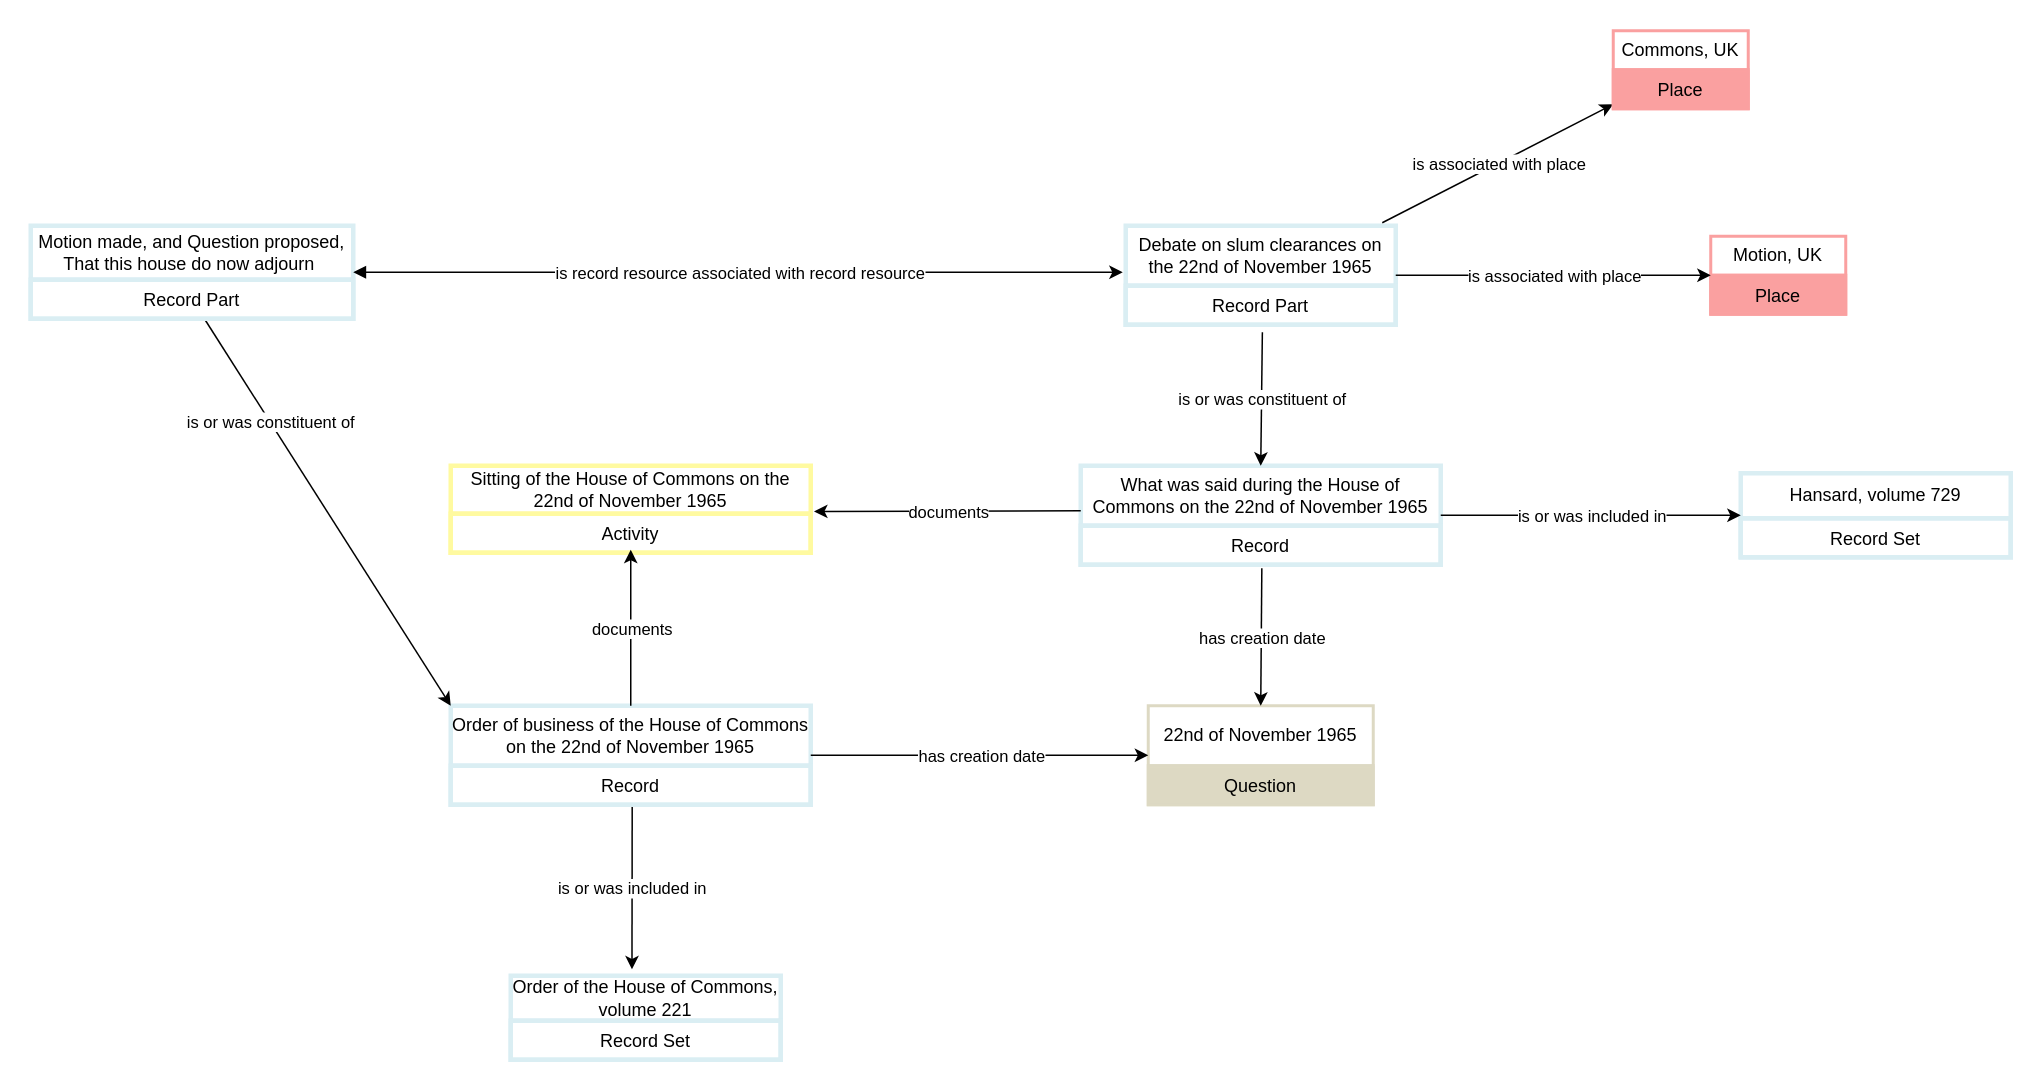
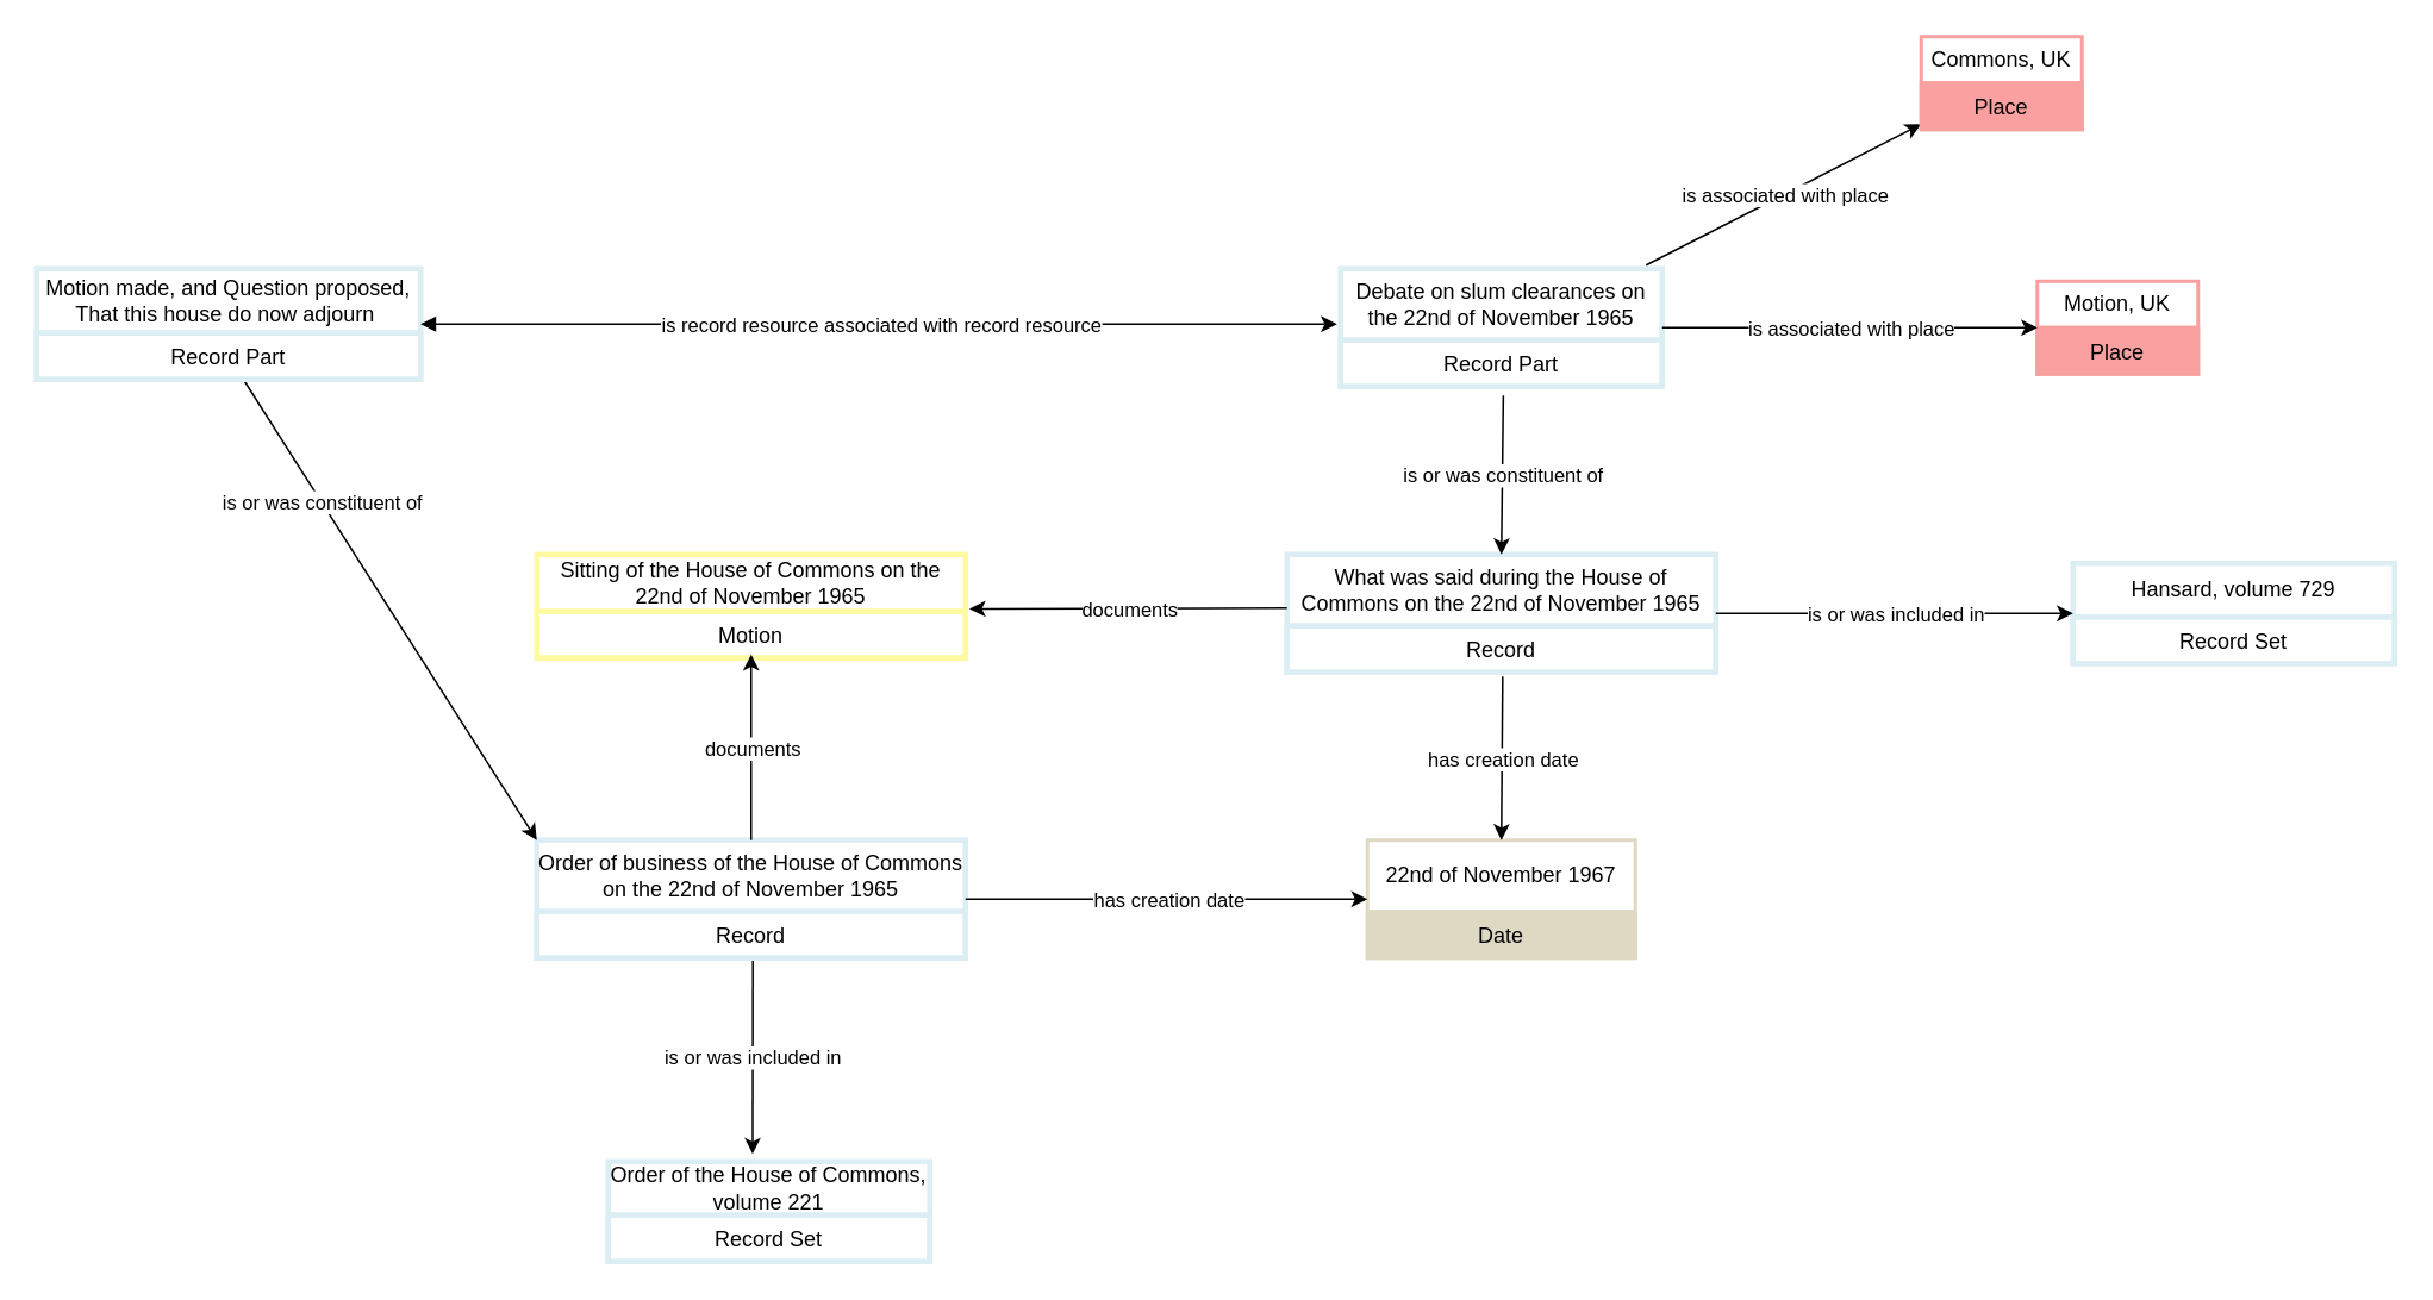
  <mxCell id="0" />
  <mxCell id="1" parent="0" />
  <mxCell id="2" value="What was said during the House of Commons on the 22nd of November 1965" style="swimlane;fontStyle=0;childLayout=stackLayout;horizontal=1;startSize=40;strokeColor=#DAEEF3;strokeWidth=3;fillColor=none;horizontalStack=0;resizeParent=1;resizeParentMax=0;resizeLast=0;collapsible=1;marginBottom=0;whiteSpace=wrap;html=1;" parent="1" vertex="1"><mxGeometry x="720" y="310" width="240" height="66" as="geometry" /></mxCell>
  <mxCell id="3" value="Record" style="text;strokeColor=#DAEEF3;strokeWidth=3;fillColor=none;align=center;verticalAlign=top;spacingLeft=4;spacingRight=4;overflow=hidden;rotatable=0;points=[[0,0.5],[1,0.5]];portConstraint=eastwest;whiteSpace=wrap;html=1;" parent="2" vertex="1"><mxGeometry y="40" width="240" height="26" as="geometry" /></mxCell>
  <mxCell id="4" value="Debate on slum clearances on the 22nd of November 1965" style="swimlane;fontStyle=0;childLayout=stackLayout;horizontal=1;startSize=40;strokeColor=#DAEEF3;strokeWidth=3;fillColor=none;horizontalStack=0;resizeParent=1;resizeParentMax=0;resizeLast=0;collapsible=1;marginBottom=0;whiteSpace=wrap;html=1;" parent="1" vertex="1"><mxGeometry x="750" y="150" width="180" height="66" as="geometry" /></mxCell>
  <mxCell id="5" value="Record Part" style="text;strokeColor=#DAEEF3;strokeWidth=3;fillColor=none;align=center;verticalAlign=top;spacingLeft=4;spacingRight=4;overflow=hidden;rotatable=0;points=[[0,0.5],[1,0.5]];portConstraint=eastwest;whiteSpace=wrap;html=1;" parent="4" vertex="1"><mxGeometry y="40" width="180" height="26" as="geometry" /></mxCell>
  <mxCell id="6" value="" style="endArrow=classic;html=1;rounded=0;exitX=0.506;exitY=1.192;exitDx=0;exitDy=0;exitPerimeter=0;entryX=0.5;entryY=0;entryDx=0;entryDy=0;" parent="1" source="5" target="2" edge="1"><mxGeometry relative="1" as="geometry"><mxPoint x="680" y="290" as="sourcePoint" /><mxPoint x="870" y="290" as="targetPoint" /></mxGeometry></mxCell>
  <mxCell id="7" value="is or was constituent of" style="edgeLabel;resizable=0;html=1;;align=center;verticalAlign=middle;" parent="6" connectable="0" vertex="1"><mxGeometry relative="1" as="geometry" /></mxCell>
  <mxCell id="8" value="Sitting of the House of Commons on the 22nd of November 1965" style="swimlane;fontStyle=0;childLayout=stackLayout;horizontal=1;startSize=32;strokeColor=#FFFAA0;strokeWidth=3;fillColor=none;horizontalStack=0;resizeParent=1;resizeParentMax=0;resizeLast=0;collapsible=1;marginBottom=0;whiteSpace=wrap;html=1;" parent="1" vertex="1"><mxGeometry x="300" y="310" width="240" height="58" as="geometry" /></mxCell>
- <mxCell id="9" value="Activity" style="text;strokeColor=#FFFAA0;strokeWidth=3;fillColor=none;align=center;verticalAlign=top;spacingLeft=4;spacingRight=4;overflow=hidden;rotatable=0;points=[[0,0.5],[1,0.5]];portConstraint=eastwest;whiteSpace=wrap;html=1;" parent="8" vertex="1"><mxGeometry y="32" width="240" height="26" as="geometry" /></mxCell>
+ <mxCell id="9" value="Motion" style="text;strokeColor=#FFFAA0;strokeWidth=3;fillColor=none;align=center;verticalAlign=top;spacingLeft=4;spacingRight=4;overflow=hidden;rotatable=0;points=[[0,0.5],[1,0.5]];portConstraint=eastwest;whiteSpace=wrap;html=1;" parent="8" vertex="1"><mxGeometry y="32" width="240" height="26" as="geometry" /></mxCell>
  <mxCell id="10" value="" style="endArrow=classic;html=1;rounded=0;entryX=1.009;entryY=-0.059;entryDx=0;entryDy=0;entryPerimeter=0;" parent="1" target="9" edge="1"><mxGeometry relative="1" as="geometry"><mxPoint x="720" y="340" as="sourcePoint" /><mxPoint x="490" y="340" as="targetPoint" /></mxGeometry></mxCell>
  <mxCell id="11" value="documents" style="edgeLabel;resizable=0;html=1;;align=center;verticalAlign=middle;" parent="10" connectable="0" vertex="1"><mxGeometry relative="1" as="geometry" /></mxCell>
  <mxCell id="12" value="" style="endArrow=classic;html=1;rounded=0;exitX=0.95;exitY=-0.03;exitDx=0;exitDy=0;exitPerimeter=0;" parent="1" source="4" target="14" edge="1"><mxGeometry relative="1" as="geometry"><mxPoint x="1000" y="180" as="sourcePoint" /><mxPoint x="1160" y="130" as="targetPoint" /></mxGeometry></mxCell>
  <mxCell id="13" value="is associated with place" style="edgeLabel;resizable=0;html=1;;align=center;verticalAlign=middle;" parent="12" connectable="0" vertex="1"><mxGeometry relative="1" as="geometry" /></mxCell>
  <mxCell id="14" value="Commons, UK" style="swimlane;fontStyle=0;childLayout=stackLayout;horizontal=1;startSize=26;strokeColor=#FAA0A0;strokeWidth=2;fillColor=none;horizontalStack=0;resizeParent=1;resizeParentMax=0;resizeLast=0;collapsible=1;marginBottom=0;whiteSpace=wrap;html=1;" parent="1" vertex="1"><mxGeometry x="1075" y="20" width="90" height="52" as="geometry" /></mxCell>
  <mxCell id="15" value="Place" style="text;strokeColor=#FAA0A0;strokeWidth=2;fillColor=#FAA0A0;align=center;verticalAlign=top;spacingLeft=4;spacingRight=4;overflow=hidden;rotatable=0;points=[[0,0.5],[1,0.5]];portConstraint=eastwest;whiteSpace=wrap;html=1;" parent="14" vertex="1"><mxGeometry y="26" width="90" height="26" as="geometry" /></mxCell>
  <mxCell id="16" value="Motion, UK" style="swimlane;fontStyle=0;childLayout=stackLayout;horizontal=1;startSize=26;strokeColor=#FAA0A0;strokeWidth=2;fillColor=none;horizontalStack=0;resizeParent=1;resizeParentMax=0;resizeLast=0;collapsible=1;marginBottom=0;whiteSpace=wrap;html=1;" parent="1" vertex="1"><mxGeometry x="1140" y="157" width="90" height="52" as="geometry" /></mxCell>
  <mxCell id="17" value="Place" style="text;strokeColor=#FAA0A0;strokeWidth=2;fillColor=#FAA0A0;align=center;verticalAlign=top;spacingLeft=4;spacingRight=4;overflow=hidden;rotatable=0;points=[[0,0.5],[1,0.5]];portConstraint=eastwest;whiteSpace=wrap;html=1;" parent="16" vertex="1"><mxGeometry y="26" width="90" height="26" as="geometry" /></mxCell>
  <mxCell id="18" value="" style="endArrow=classic;html=1;rounded=0;exitX=1;exitY=0.5;exitDx=0;exitDy=0;entryX=0;entryY=0.5;entryDx=0;entryDy=0;" parent="1" source="4" target="16" edge="1"><mxGeometry relative="1" as="geometry"><mxPoint x="980" y="206" as="sourcePoint" /><mxPoint x="1117" y="110" as="targetPoint" /></mxGeometry></mxCell>
  <mxCell id="19" value="is associated with place" style="edgeLabel;resizable=0;html=1;;align=center;verticalAlign=middle;" parent="18" connectable="0" vertex="1"><mxGeometry relative="1" as="geometry" /></mxCell>
  <mxCell id="20" value="Order of business of the House of Commons on the 22nd of November 1965" style="swimlane;fontStyle=0;childLayout=stackLayout;horizontal=1;startSize=40;strokeColor=#DAEEF3;strokeWidth=3;fillColor=none;horizontalStack=0;resizeParent=1;resizeParentMax=0;resizeLast=0;collapsible=1;marginBottom=0;whiteSpace=wrap;html=1;" parent="1" vertex="1"><mxGeometry x="300" y="470" width="240" height="66" as="geometry" /></mxCell>
  <mxCell id="21" value="Record" style="text;strokeColor=#DAEEF3;strokeWidth=3;fillColor=none;align=center;verticalAlign=top;spacingLeft=4;spacingRight=4;overflow=hidden;rotatable=0;points=[[0,0.5],[1,0.5]];portConstraint=eastwest;whiteSpace=wrap;html=1;" parent="20" vertex="1"><mxGeometry y="40" width="240" height="26" as="geometry" /></mxCell>
  <mxCell id="22" value="" style="endArrow=classic;html=1;rounded=0;exitX=0.5;exitY=0;exitDx=0;exitDy=0;entryX=0.5;entryY=0.923;entryDx=0;entryDy=0;entryPerimeter=0;" parent="1" source="20" target="9" edge="1"><mxGeometry relative="1" as="geometry"><mxPoint x="135" y="439" as="sourcePoint" /><mxPoint x="420" y="300" as="targetPoint" /></mxGeometry></mxCell>
  <mxCell id="23" value="documents" style="edgeLabel;resizable=0;html=1;;align=center;verticalAlign=middle;" parent="22" connectable="0" vertex="1"><mxGeometry relative="1" as="geometry" /></mxCell>
- <mxCell id="24" value="22nd of November 1965" style="swimlane;fontStyle=0;childLayout=stackLayout;horizontal=1;startSize=40;strokeColor=#DDD9C3;strokeWidth=2;fillColor=none;horizontalStack=0;resizeParent=1;resizeParentMax=0;resizeLast=0;collapsible=1;marginBottom=0;whiteSpace=wrap;html=1;" parent="1" vertex="1"><mxGeometry x="765" y="470" width="150" height="66" as="geometry" /></mxCell>
- <mxCell id="25" value="Question" style="text;strokeColor=#DDD9C3;strokeWidth=2;fillColor=#DDD9C3;align=center;verticalAlign=top;spacingLeft=4;spacingRight=4;overflow=hidden;rotatable=0;points=[[0,0.5],[1,0.5]];portConstraint=eastwest;whiteSpace=wrap;html=1;" parent="24" vertex="1"><mxGeometry y="40" width="150" height="26" as="geometry" /></mxCell>
+ <mxCell id="24" value="22nd of November 1967" style="swimlane;fontStyle=0;childLayout=stackLayout;horizontal=1;startSize=40;strokeColor=#DDD9C3;strokeWidth=2;fillColor=none;horizontalStack=0;resizeParent=1;resizeParentMax=0;resizeLast=0;collapsible=1;marginBottom=0;whiteSpace=wrap;html=1;" parent="1" vertex="1"><mxGeometry x="765" y="470" width="150" height="66" as="geometry" /></mxCell>
+ <mxCell id="25" value="Date" style="text;strokeColor=#DDD9C3;strokeWidth=2;fillColor=#DDD9C3;align=center;verticalAlign=top;spacingLeft=4;spacingRight=4;overflow=hidden;rotatable=0;points=[[0,0.5],[1,0.5]];portConstraint=eastwest;whiteSpace=wrap;html=1;" parent="24" vertex="1"><mxGeometry y="40" width="150" height="26" as="geometry" /></mxCell>
  <mxCell id="26" value="" style="endArrow=classic;html=1;rounded=0;exitX=0.503;exitY=1.088;exitDx=0;exitDy=0;entryX=0.5;entryY=0;entryDx=0;entryDy=0;exitPerimeter=0;" parent="1" source="3" target="24" edge="1"><mxGeometry relative="1" as="geometry"><mxPoint x="940" y="490" as="sourcePoint" /><mxPoint x="750" y="579" as="targetPoint" /></mxGeometry></mxCell>
  <mxCell id="27" value="has creation date" style="edgeLabel;resizable=0;html=1;;align=center;verticalAlign=middle;" parent="26" connectable="0" vertex="1"><mxGeometry relative="1" as="geometry" /></mxCell>
  <mxCell id="28" value="" style="endArrow=classic;html=1;rounded=0;entryX=0;entryY=0.5;entryDx=0;entryDy=0;exitX=1;exitY=0.5;exitDx=0;exitDy=0;" parent="1" source="20" target="24" edge="1"><mxGeometry relative="1" as="geometry"><mxPoint x="490" y="503" as="sourcePoint" /><mxPoint x="960" y="510" as="targetPoint" /></mxGeometry></mxCell>
  <mxCell id="29" value="has creation date" style="edgeLabel;resizable=0;html=1;;align=center;verticalAlign=middle;" parent="28" connectable="0" vertex="1"><mxGeometry relative="1" as="geometry" /></mxCell>
  <mxCell id="30" value="" style="endArrow=classic;html=1;rounded=0;entryX=0;entryY=0;entryDx=0;entryDy=0;" parent="1" source="33" target="20" edge="1"><mxGeometry relative="1" as="geometry"><mxPoint x="180" y="250" as="sourcePoint" /><mxPoint x="240" y="470" as="targetPoint" /></mxGeometry></mxCell>
  <mxCell id="31" value="is or was constituent of" style="edgeLabel;resizable=0;html=1;;align=center;verticalAlign=middle;" parent="30" connectable="0" vertex="1"><mxGeometry relative="1" as="geometry"><mxPoint x="-38" y="-61" as="offset" /></mxGeometry></mxCell>
  <mxCell id="32" value="Motion made, and Question proposed, That this house do now adjourn&amp;nbsp;" style="swimlane;fontStyle=0;childLayout=stackLayout;horizontal=1;startSize=36;strokeColor=#DAEEF3;strokeWidth=3;fillColor=none;horizontalStack=0;resizeParent=1;resizeParentMax=0;resizeLast=0;collapsible=1;marginBottom=0;whiteSpace=wrap;html=1;" parent="1" vertex="1"><mxGeometry x="20" y="150" width="215" height="62" as="geometry" /></mxCell>
  <mxCell id="33" value="Record Part" style="text;strokeColor=#DAEEF3;strokeWidth=3;fillColor=none;align=center;verticalAlign=top;spacingLeft=4;spacingRight=4;overflow=hidden;rotatable=0;points=[[0,0.5],[1,0.5]];portConstraint=eastwest;whiteSpace=wrap;html=1;" parent="32" vertex="1"><mxGeometry y="36" width="215" height="26" as="geometry" /></mxCell>
  <mxCell id="34" value="" style="endArrow=classic;html=1;rounded=0;exitX=1;exitY=0.5;exitDx=0;exitDy=0;startArrow=block;startFill=1;" edge="1" parent="1" source="32"><mxGeometry relative="1" as="geometry"><mxPoint x="290" y="150" as="sourcePoint" /><mxPoint x="748" y="181" as="targetPoint" /></mxGeometry></mxCell>
  <mxCell id="35" value="is record resource associated with record resource" style="edgeLabel;resizable=0;html=1;;align=center;verticalAlign=middle;" connectable="0" vertex="1" parent="34"><mxGeometry relative="1" as="geometry" /></mxCell>
  <mxCell id="36" value="Hansard, volume 729" style="swimlane;fontStyle=0;childLayout=stackLayout;horizontal=1;startSize=30;strokeColor=#DAEEF3;strokeWidth=3;fillColor=none;horizontalStack=0;resizeParent=1;resizeParentMax=0;resizeLast=0;collapsible=1;marginBottom=0;whiteSpace=wrap;html=1;" vertex="1" parent="1"><mxGeometry x="1160" y="315" width="180" height="56" as="geometry" /></mxCell>
  <mxCell id="37" value="Record Set" style="text;strokeColor=#DAEEF3;strokeWidth=3;fillColor=none;align=center;verticalAlign=top;spacingLeft=4;spacingRight=4;overflow=hidden;rotatable=0;points=[[0,0.5],[1,0.5]];portConstraint=eastwest;whiteSpace=wrap;html=1;" vertex="1" parent="36"><mxGeometry y="30" width="180" height="26" as="geometry" /></mxCell>
  <mxCell id="38" value="" style="endArrow=classic;html=1;rounded=0;exitX=1;exitY=0.5;exitDx=0;exitDy=0;entryX=0;entryY=0.5;entryDx=0;entryDy=0;" edge="1" parent="1" source="2" target="36"><mxGeometry relative="1" as="geometry"><mxPoint x="991" y="330" as="sourcePoint" /><mxPoint x="990" y="419" as="targetPoint" /></mxGeometry></mxCell>
  <mxCell id="39" value="is or was included in" style="edgeLabel;resizable=0;html=1;;align=center;verticalAlign=middle;" connectable="0" vertex="1" parent="38"><mxGeometry relative="1" as="geometry" /></mxCell>
  <mxCell id="40" value="Order of the House of Commons, volume 221" style="swimlane;fontStyle=0;childLayout=stackLayout;horizontal=1;startSize=30;strokeColor=#DAEEF3;strokeWidth=3;fillColor=none;horizontalStack=0;resizeParent=1;resizeParentMax=0;resizeLast=0;collapsible=1;marginBottom=0;whiteSpace=wrap;html=1;" vertex="1" parent="1"><mxGeometry y="650" width="180" height="56" as="geometry" x="340" /></mxCell>
  <mxCell id="41" value="Record Set" style="text;strokeColor=#DAEEF3;strokeWidth=3;fillColor=none;align=center;verticalAlign=top;spacingLeft=4;spacingRight=4;overflow=hidden;rotatable=0;points=[[0,0.5],[1,0.5]];portConstraint=eastwest;whiteSpace=wrap;html=1;" vertex="1" parent="40"><mxGeometry y="30" width="180" height="26" as="geometry" /></mxCell>
  <mxCell id="42" value="" style="endArrow=classic;html=1;rounded=0;exitX=0.504;exitY=1.059;exitDx=0;exitDy=0;entryX=0.449;entryY=-0.076;entryDx=0;entryDy=0;exitPerimeter=0;entryPerimeter=0;" edge="1" parent="1" source="21" target="40"><mxGeometry relative="1" as="geometry"><mxPoint x="590" y="628.82" as="sourcePoint" /><mxPoint x="790" y="628.82" as="targetPoint" /></mxGeometry></mxCell>
  <mxCell id="43" value="is or was included in" style="edgeLabel;resizable=0;html=1;;align=center;verticalAlign=middle;" connectable="0" vertex="1" parent="42"><mxGeometry relative="1" as="geometry" /></mxCell>
